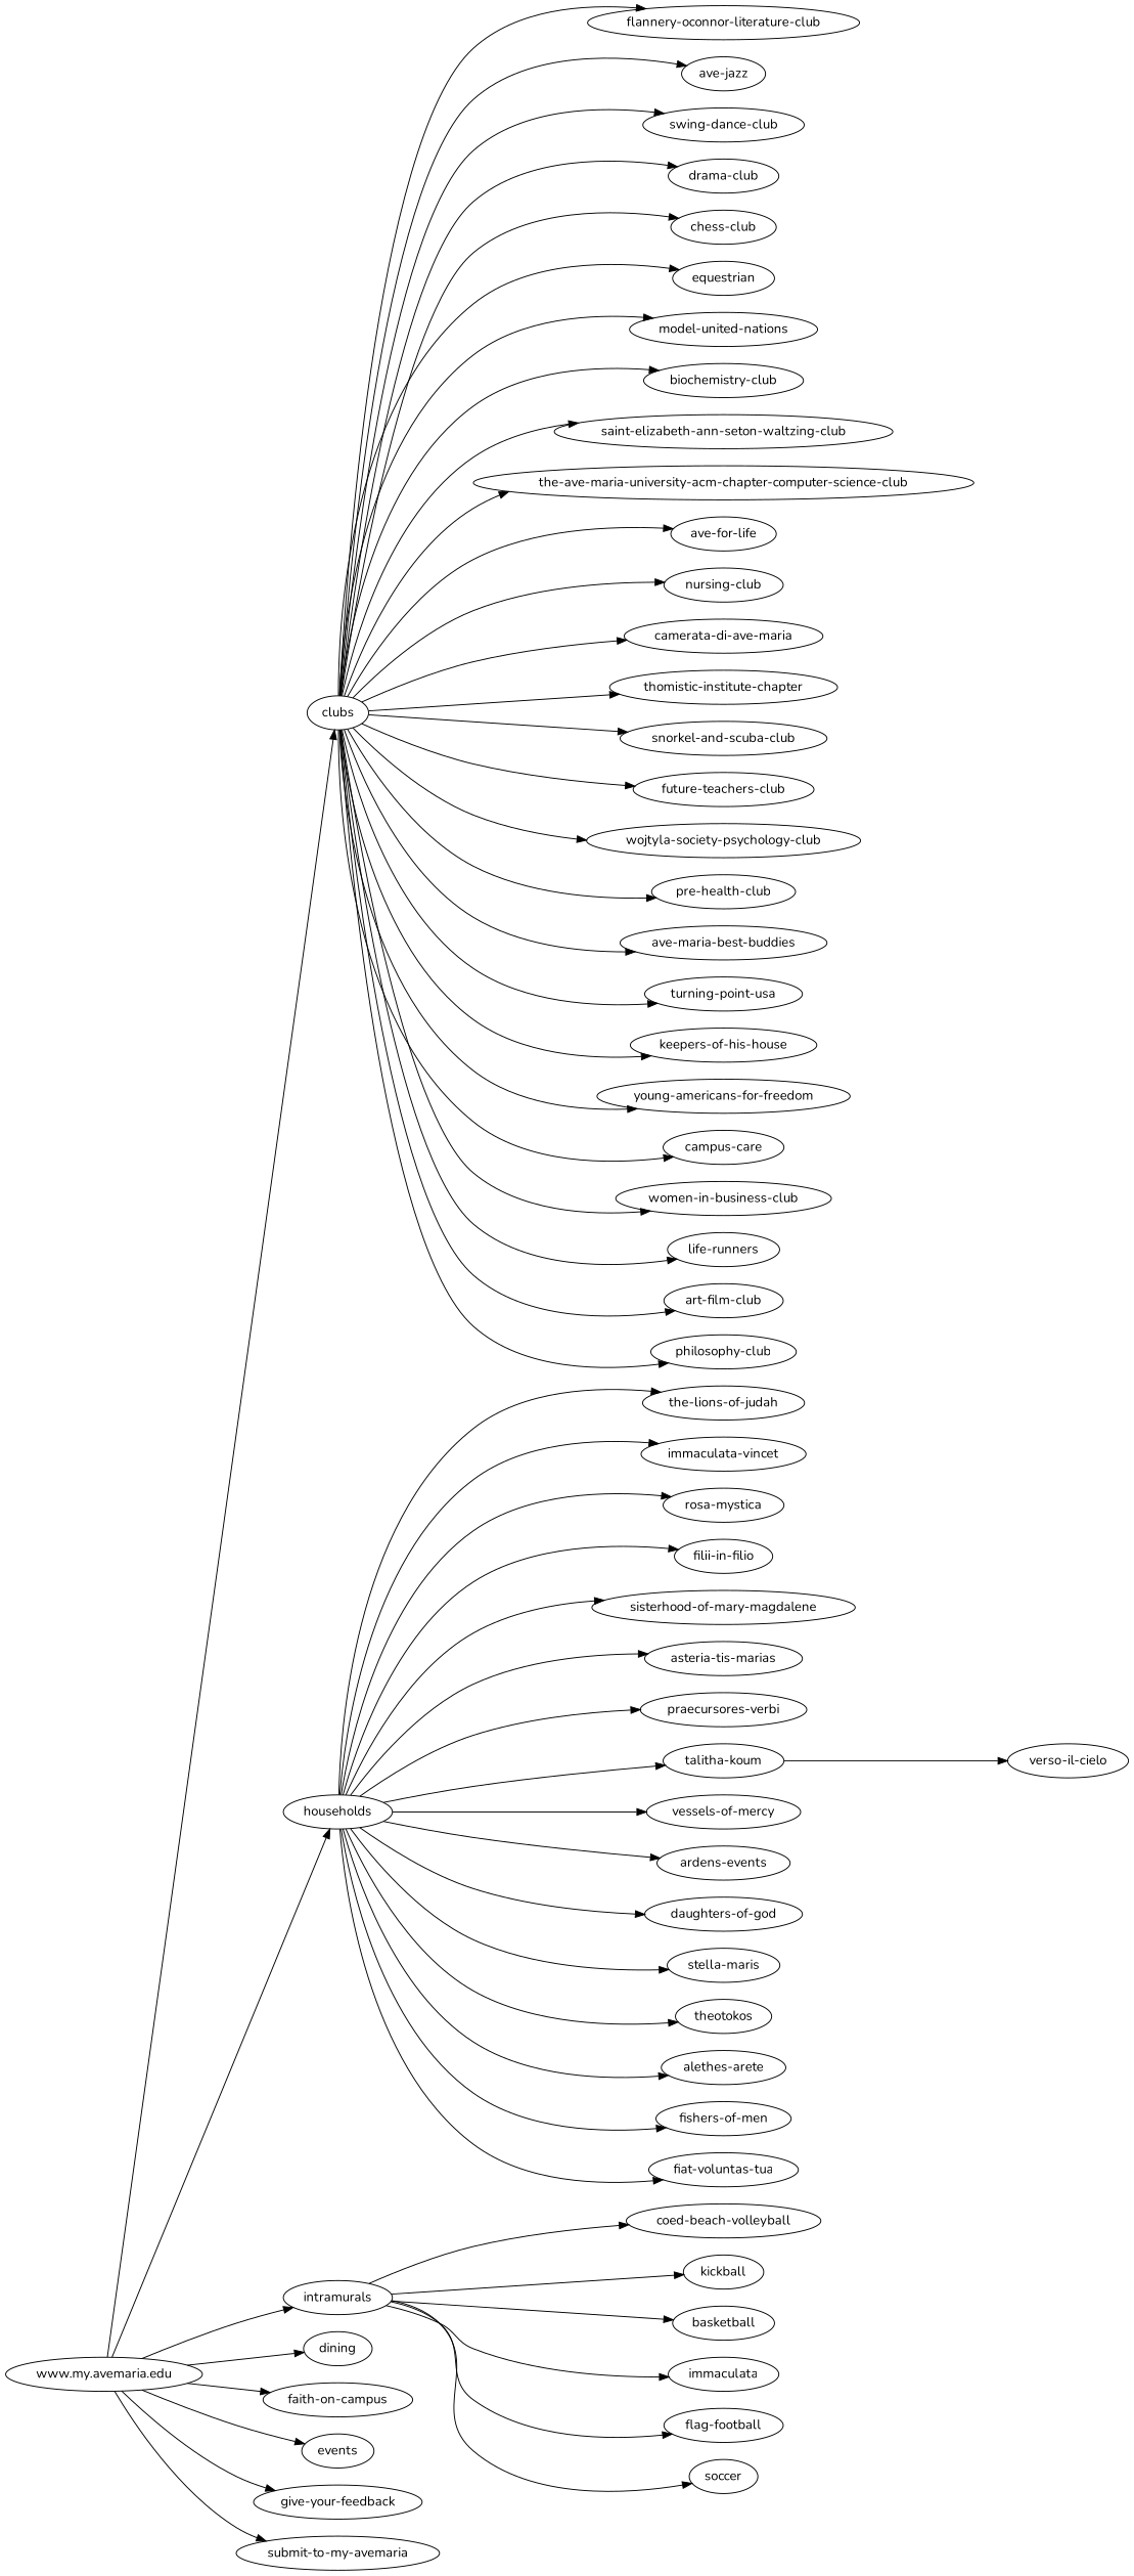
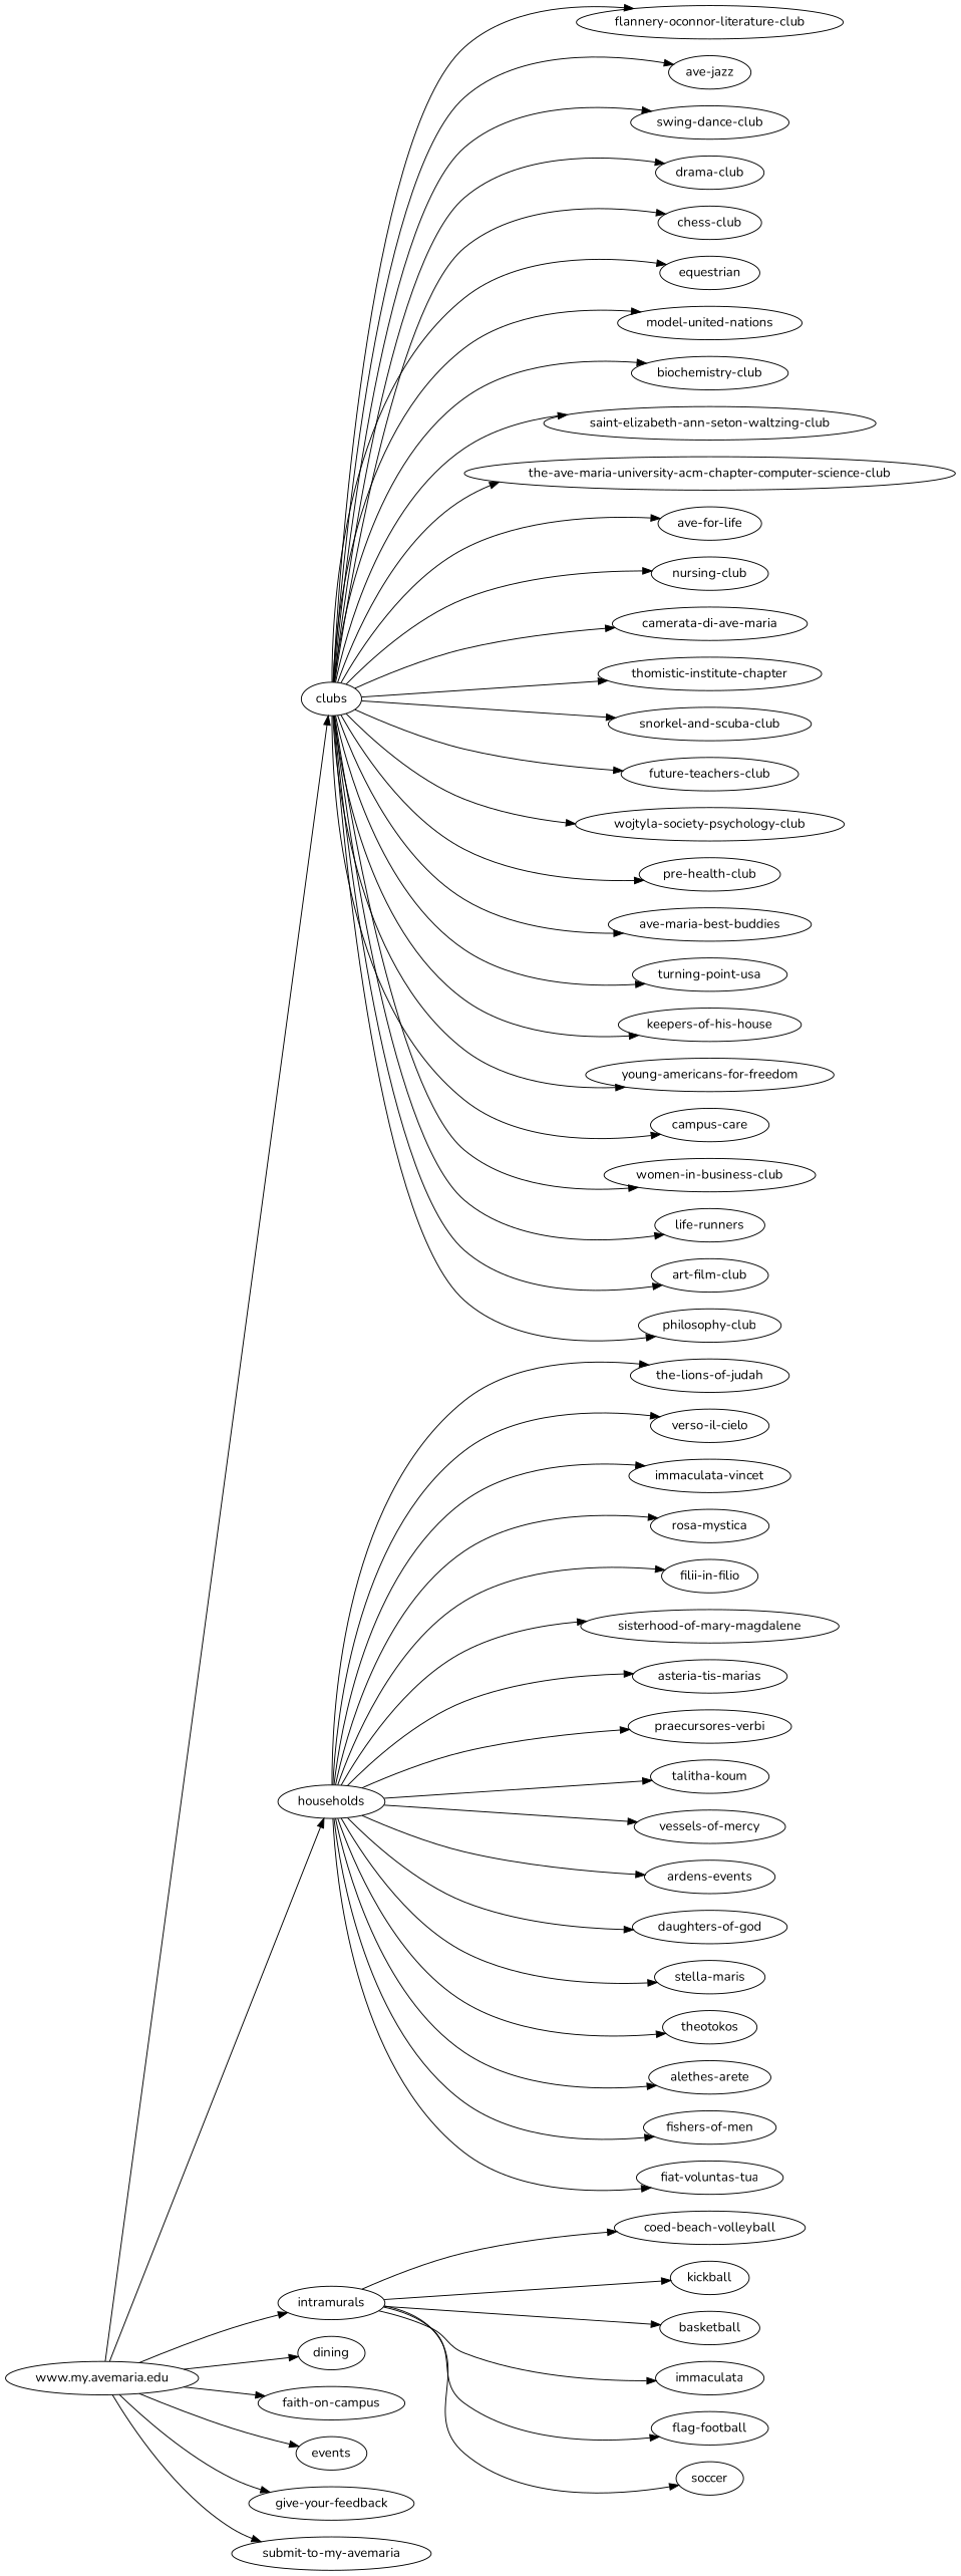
  digraph {
    fontname=Nunito
    pack=false
    rankdir=LR
    node [fontname=Nunito]
    edge [fontname=Nunito]
    "www.my.avemaria.edu"
    clubs
    households
    intramurals
    dining
    "faith-on-campus"
    events
    "give-your-feedback"
    "submit-to-my-avemaria"
    "flannery-oconnor-literature-club"
    "ave-jazz"
    "swing-dance-club"
    "drama-club"
    "chess-club"
    equestrian
    "model-united-nations"
    "biochemistry-club"
    "saint-elizabeth-ann-seton-waltzing-club"
    "the-ave-maria-university-acm-chapter-computer-science-club"
    "ave-for-life"
    "nursing-club"
    "camerata-di-ave-maria"
    "thomistic-institute-chapter"
    "snorkel-and-scuba-club"
    "future-teachers-club"
    "wojtyla-society-psychology-club"
    "pre-health-club"
    "ave-maria-best-buddies"
    "turning-point-usa"
    "keepers-of-his-house"
    "young-americans-for-freedom"
    "campus-care"
    "women-in-business-club"
    "life-runners"
    "art-film-club"
    "philosophy-club"
    "the-lions-of-judah"
    "verso-il-cielo"
    "immaculata-vincet"
    "rosa-mystica"
    "filii-in-filio"
    "sisterhood-of-mary-magdalene"
    "asteria-tis-marias"
    "praecursores-verbi"
    "talitha-koum"
    "vessels-of-mercy"
    n47 [label="ardens-events"]
    "daughters-of-god"
    "stella-maris"
    theotokos
    "alethes-arete"
    "fishers-of-men"
    "fiat-voluntas-tua"
    "coed-beach-volleyball"
    kickball
    basketball
    n57 [label=immaculata]
    "flag-football"
    soccer
    "www.my.avemaria.edu" -> clubs
    "www.my.avemaria.edu" -> households
    "www.my.avemaria.edu" -> intramurals
    "www.my.avemaria.edu" -> dining
    "www.my.avemaria.edu" -> "faith-on-campus"
    "www.my.avemaria.edu" -> events
    "www.my.avemaria.edu" -> "give-your-feedback"
    "www.my.avemaria.edu" -> "submit-to-my-avemaria"
    clubs -> "flannery-oconnor-literature-club"
    clubs -> "ave-jazz"
    clubs -> "swing-dance-club"
    clubs -> "drama-club"
    clubs -> "chess-club"
    clubs -> equestrian
    clubs -> "model-united-nations"
    clubs -> "biochemistry-club"
    clubs -> "saint-elizabeth-ann-seton-waltzing-club"
    clubs -> "the-ave-maria-university-acm-chapter-computer-science-club"
    clubs -> "ave-for-life"
    clubs -> "nursing-club"
    clubs -> "camerata-di-ave-maria"
    clubs -> "thomistic-institute-chapter"
    clubs -> "snorkel-and-scuba-club"
    clubs -> "future-teachers-club"
    clubs -> "wojtyla-society-psychology-club"
    clubs -> "pre-health-club"
    clubs -> "ave-maria-best-buddies"
    clubs -> "turning-point-usa"
    clubs -> "keepers-of-his-house"
    clubs -> "young-americans-for-freedom"
    clubs -> "campus-care"
    clubs -> "women-in-business-club"
    clubs -> "life-runners"
    clubs -> "art-film-club"
    clubs -> "philosophy-club"
    households -> "the-lions-of-judah"
-   "talitha-koum" -> "verso-il-cielo"
+   households -> "verso-il-cielo"
    households -> "immaculata-vincet"
    households -> "rosa-mystica"
    households -> "filii-in-filio"
    households -> "sisterhood-of-mary-magdalene"
    households -> "asteria-tis-marias"
    households -> "praecursores-verbi"
    households -> "talitha-koum"
    households -> "vessels-of-mercy"
    households -> n47
    households -> "daughters-of-god"
    households -> "stella-maris"
    households -> theotokos
    households -> "alethes-arete"
    households -> "fishers-of-men"
    households -> "fiat-voluntas-tua"
    intramurals -> "coed-beach-volleyball"
    intramurals -> kickball
    intramurals -> basketball
    intramurals -> n57
    intramurals -> "flag-football"
    intramurals -> soccer
  }
